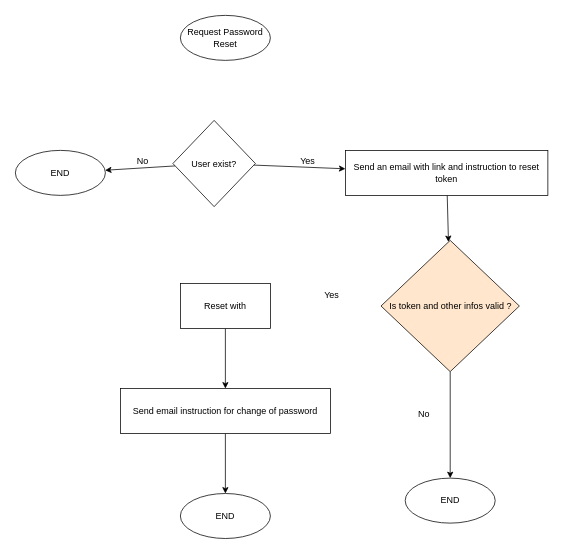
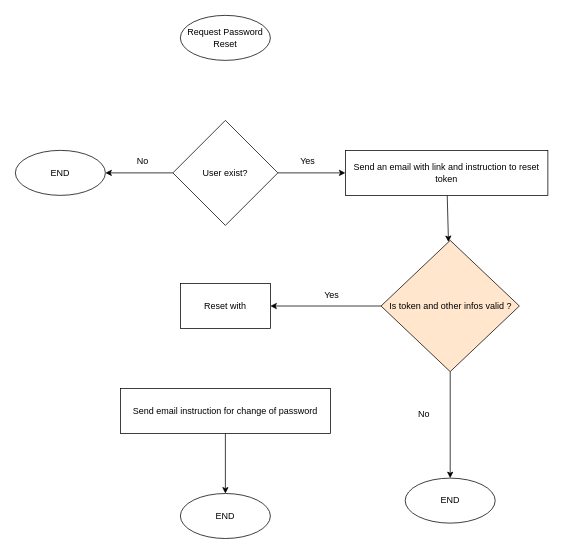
  <mxCell id="0" />
  <mxCell id="1" parent="0" />
  <mxCell id="2" value="Request Password Reset" style="ellipse;whiteSpace=wrap;html=1;" vertex="1" parent="1"><mxGeometry x="240" y="20" width="120" height="60" as="geometry" /></mxCell>
  <mxCell id="3" value="" style="edgeStyle=none;html=1;" edge="1" parent="1" source="5" target="6"><mxGeometry relative="1" as="geometry" /></mxCell>
  <mxCell id="4" value="" style="edgeStyle=none;html=1;" edge="1" parent="1" source="5" target="9"><mxGeometry relative="1" as="geometry" /></mxCell>
- <mxCell id="5" value="User exist?" style="rhombus;whiteSpace=wrap;html=1;rounded=0;" vertex="1" parent="1"><mxGeometry x="230" y="160" width="110" height="115" as="geometry" /></mxCell>
+ <mxCell id="5" value="User exist?" style="rhombus;whiteSpace=wrap;html=1;rounded=0;" vertex="1" parent="1"><mxGeometry x="230" y="160" width="140" height="140" as="geometry" /></mxCell>
  <mxCell id="6" value="END" style="ellipse;whiteSpace=wrap;html=1;rounded=0;" vertex="1" parent="1"><mxGeometry x="20" y="200" width="120" height="60" as="geometry" /></mxCell>
  <mxCell id="7" value="No" style="text;html=1;strokeColor=none;fillColor=none;align=center;verticalAlign=middle;whiteSpace=wrap;rounded=0;" vertex="1" parent="1"><mxGeometry x="160" y="200" width="60" height="30" as="geometry" /></mxCell>
  <mxCell id="8" value="" style="edgeStyle=none;html=1;" edge="1" parent="1" source="9" target="13"><mxGeometry relative="1" as="geometry" /></mxCell>
  <mxCell id="9" value="Send an email with link and instruction to reset token" style="whiteSpace=wrap;html=1;rounded=0;" vertex="1" parent="1"><mxGeometry x="460" y="200" width="270" height="60" as="geometry" /></mxCell>
  <mxCell id="10" value="Yes" style="text;html=1;strokeColor=none;fillColor=none;align=center;verticalAlign=middle;whiteSpace=wrap;rounded=0;" vertex="1" parent="1"><mxGeometry x="380" y="200" width="60" height="30" as="geometry" /></mxCell>
  <mxCell id="11" value="" style="edgeStyle=none;html=1;" edge="1" parent="1" source="13" target="14"><mxGeometry relative="1" as="geometry" /></mxCell>
+ <mxCell id="12" value="" style="edgeStyle=none;html=1;" edge="1" parent="1" source="13" target="16"><mxGeometry relative="1" as="geometry" /></mxCell>
  <mxCell id="13" value="Is token and other infos valid ?" style="rhombus;whiteSpace=wrap;html=1;rounded=0;fillColor=#ffe6cc;" vertex="1" parent="1"><mxGeometry x="507.5" y="320" width="184.5" height="175" as="geometry" /></mxCell>
  <mxCell id="14" value="END" style="ellipse;whiteSpace=wrap;html=1;rounded=0;" vertex="1" parent="1"><mxGeometry x="539.75" y="637" width="120" height="60" as="geometry" /></mxCell>
- <mxCell id="15" value="" style="edgeStyle=none;html=1;" edge="1" parent="1" source="16" target="18"><mxGeometry relative="1" as="geometry" /></mxCell>
  <mxCell id="16" value="Reset with" style="whiteSpace=wrap;html=1;rounded=0;" vertex="1" parent="1"><mxGeometry x="240" y="377.5" width="120" height="60" as="geometry" /></mxCell>
  <mxCell id="17" value="" style="edgeStyle=none;html=1;" edge="1" parent="1" source="18" target="19"><mxGeometry relative="1" as="geometry" /></mxCell>
  <mxCell id="18" value="Send email instruction for change of password" style="whiteSpace=wrap;html=1;rounded=0;" vertex="1" parent="1"><mxGeometry x="160" y="517.5" width="280" height="60" as="geometry" /></mxCell>
  <mxCell id="19" value="END" style="ellipse;whiteSpace=wrap;html=1;rounded=0;" vertex="1" parent="1"><mxGeometry x="240" y="657.5" width="120" height="60" as="geometry" /></mxCell>
  <mxCell id="20" value="Yes" style="text;html=1;strokeColor=none;fillColor=none;align=center;verticalAlign=middle;whiteSpace=wrap;rounded=0;" vertex="1" parent="1"><mxGeometry x="412" y="377.5" width="60" height="30" as="geometry" /></mxCell>
  <mxCell id="21" value="No" style="text;html=1;strokeColor=none;fillColor=none;align=center;verticalAlign=middle;whiteSpace=wrap;rounded=0;" vertex="1" parent="1"><mxGeometry x="535" y="537" width="60" height="30" as="geometry" /></mxCell>
